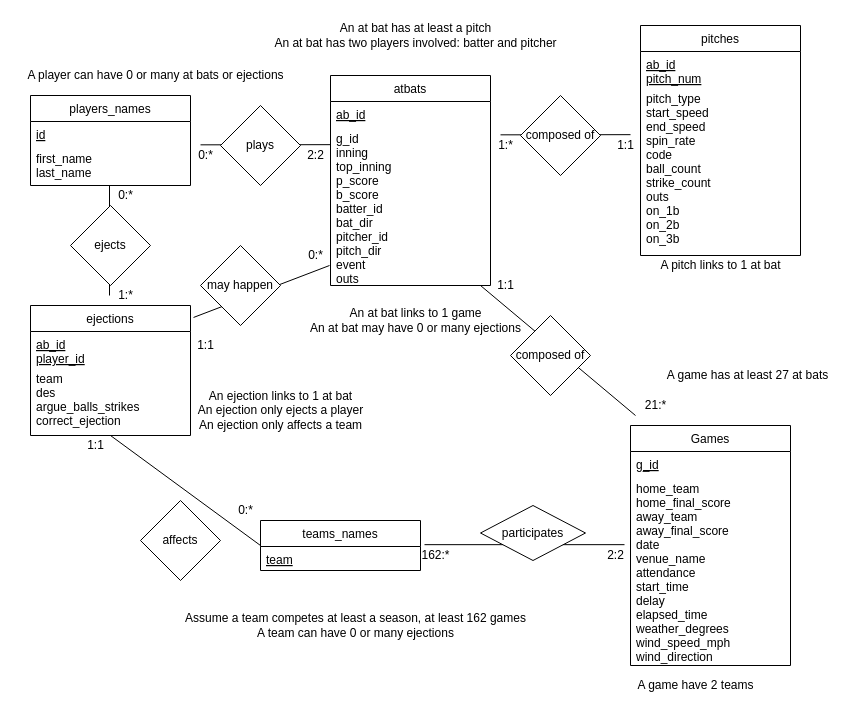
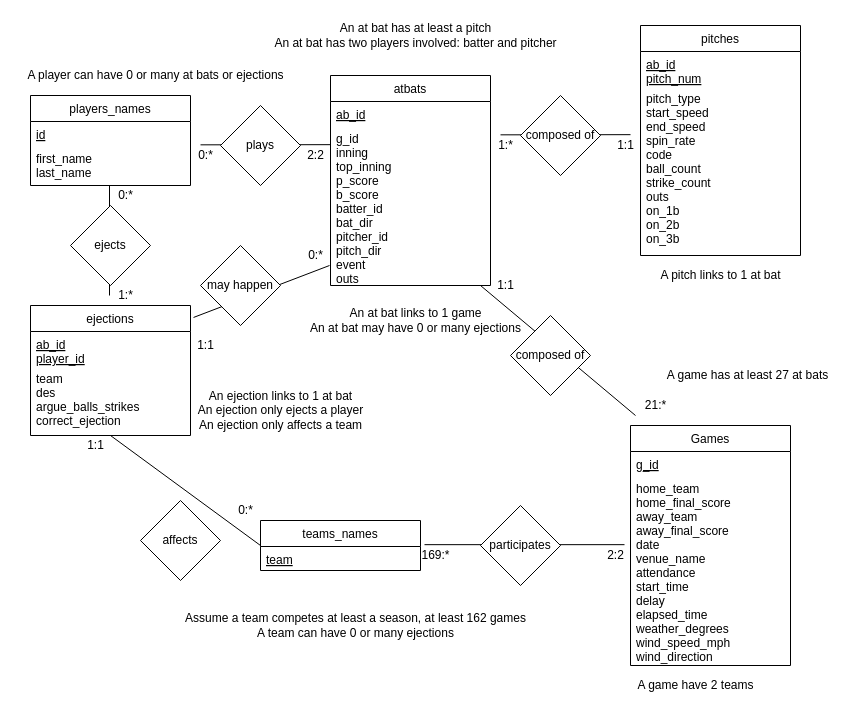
  <mxCell id="0" />
  <mxCell id="1" parent="0" />
  <mxCell id="2" value="" style="endArrow=none;html=1;" parent="1" edge="1"><mxGeometry width="50" height="50" relative="1" as="geometry"><mxPoint x="480" y="285" as="sourcePoint" /><mxPoint x="635" y="415" as="targetPoint" /></mxGeometry></mxCell>
  <mxCell id="3" value="" style="endArrow=none;html=1;" parent="1" edge="1"><mxGeometry width="50" height="50" relative="1" as="geometry"><mxPoint x="200" y="144.34" as="sourcePoint" /><mxPoint x="330" y="144.17" as="targetPoint" /></mxGeometry></mxCell>
  <mxCell id="4" value="" style="endArrow=none;html=1;" parent="1" edge="1"><mxGeometry width="50" height="50" relative="1" as="geometry"><mxPoint x="500" y="134.34" as="sourcePoint" /><mxPoint x="630" y="134.17" as="targetPoint" /></mxGeometry></mxCell>
  <mxCell id="5" value="" style="endArrow=none;html=1;" parent="1" edge="1"><mxGeometry width="50" height="50" relative="1" as="geometry"><mxPoint x="424" y="544.17" as="sourcePoint" /><mxPoint x="624" y="544.17" as="targetPoint" /></mxGeometry></mxCell>
  <mxCell id="6" value="Games" style="swimlane;fontStyle=0;align=center;verticalAlign=top;childLayout=stackLayout;horizontal=1;startSize=26;horizontalStack=0;resizeParent=1;resizeLast=0;collapsible=1;marginBottom=0;rounded=0;shadow=0;strokeWidth=1;" parent="1" vertex="1"><mxGeometry x="630" y="425" width="160" height="240" as="geometry"><mxRectangle x="340" y="380" width="170" height="26" as="alternateBounds" /></mxGeometry></mxCell>
  <mxCell id="7" value="g_id" style="text;align=left;verticalAlign=top;spacingLeft=4;spacingRight=4;overflow=hidden;rotatable=0;points=[[0,0.5],[1,0.5]];portConstraint=eastwest;fontStyle=4" parent="6" vertex="1"><mxGeometry y="26" width="160" height="24" as="geometry" /></mxCell>
  <mxCell id="8" value="home_team&#10;home_final_score&#10;away_team&#10;away_final_score&#10;date&#10;venue_name&#10;attendance&#10;start_time&#10;delay&#10;elapsed_time&#10;weather_degrees&#10;wind_speed_mph&#10;wind_direction" style="text;align=left;verticalAlign=top;spacingLeft=4;spacingRight=4;overflow=hidden;rotatable=0;points=[[0,0.5],[1,0.5]];portConstraint=eastwest;fontStyle=0" parent="6" vertex="1"><mxGeometry y="50" width="160" height="190" as="geometry" /></mxCell>
  <mxCell id="9" value="atbats" style="swimlane;fontStyle=0;align=center;verticalAlign=top;childLayout=stackLayout;horizontal=1;startSize=26;horizontalStack=0;resizeParent=1;resizeLast=0;collapsible=1;marginBottom=0;rounded=0;shadow=0;strokeWidth=1;" parent="1" vertex="1"><mxGeometry x="330" y="75" width="160" height="210" as="geometry"><mxRectangle x="340" y="380" width="170" height="26" as="alternateBounds" /></mxGeometry></mxCell>
  <mxCell id="10" value="ab_id" style="text;align=left;verticalAlign=top;spacingLeft=4;spacingRight=4;overflow=hidden;rotatable=0;points=[[0,0.5],[1,0.5]];portConstraint=eastwest;fontStyle=4" parent="9" vertex="1"><mxGeometry y="26" width="160" height="24" as="geometry" /></mxCell>
  <mxCell id="11" value="g_id&#10;inning&#10;top_inning&#10;p_score&#10;b_score&#10;batter_id&#10;bat_dir&#10;pitcher_id&#10;pitch_dir&#10;event&#10;outs" style="text;align=left;verticalAlign=top;spacingLeft=4;spacingRight=4;overflow=hidden;rotatable=0;points=[[0,0.5],[1,0.5]];portConstraint=eastwest;fontStyle=0" parent="9" vertex="1"><mxGeometry y="50" width="160" height="160" as="geometry" /></mxCell>
  <mxCell id="12" value="players_names" style="swimlane;fontStyle=0;align=center;verticalAlign=top;childLayout=stackLayout;horizontal=1;startSize=26;horizontalStack=0;resizeParent=1;resizeLast=0;collapsible=1;marginBottom=0;rounded=0;shadow=0;strokeWidth=1;" parent="1" vertex="1"><mxGeometry x="30" y="95" width="160" height="90" as="geometry"><mxRectangle x="340" y="380" width="170" height="26" as="alternateBounds" /></mxGeometry></mxCell>
  <mxCell id="13" value="id" style="text;align=left;verticalAlign=top;spacingLeft=4;spacingRight=4;overflow=hidden;rotatable=0;points=[[0,0.5],[1,0.5]];portConstraint=eastwest;fontStyle=4" parent="12" vertex="1"><mxGeometry y="26" width="160" height="24" as="geometry" /></mxCell>
  <mxCell id="14" value="first_name&#10;last_name" style="text;align=left;verticalAlign=top;spacingLeft=4;spacingRight=4;overflow=hidden;rotatable=0;points=[[0,0.5],[1,0.5]];portConstraint=eastwest;fontStyle=0" parent="12" vertex="1"><mxGeometry y="50" width="160" height="40" as="geometry" /></mxCell>
  <mxCell id="15" value="pitches" style="swimlane;fontStyle=0;align=center;verticalAlign=top;childLayout=stackLayout;horizontal=1;startSize=26;horizontalStack=0;resizeParent=1;resizeLast=0;collapsible=1;marginBottom=0;rounded=0;shadow=0;strokeWidth=1;perimeterSpacing=0;" parent="1" vertex="1"><mxGeometry x="640" y="25" width="160" height="230" as="geometry"><mxRectangle x="340" y="380" width="170" height="26" as="alternateBounds" /></mxGeometry></mxCell>
  <mxCell id="16" value="ab_id&#10;pitch_num" style="text;align=left;verticalAlign=top;spacingLeft=4;spacingRight=4;overflow=hidden;rotatable=0;points=[[0,0.5],[1,0.5]];portConstraint=eastwest;fontStyle=4" parent="15" vertex="1"><mxGeometry y="26" width="160" height="34" as="geometry" /></mxCell>
  <mxCell id="17" value="pitch_type&#10;start_speed&#10;end_speed&#10;spin_rate&#10;code&#10;ball_count&#10;strike_count&#10;outs&#10;on_1b&#10;on_2b&#10;on_3b" style="text;align=left;verticalAlign=top;spacingLeft=4;spacingRight=4;overflow=hidden;rotatable=0;points=[[0,0.5],[1,0.5]];portConstraint=eastwest;fontStyle=0" parent="15" vertex="1"><mxGeometry y="60" width="160" height="170" as="geometry" /></mxCell>
  <mxCell id="18" value="teams_names" style="swimlane;fontStyle=0;align=center;verticalAlign=top;childLayout=stackLayout;horizontal=1;startSize=26;horizontalStack=0;resizeParent=1;resizeLast=0;collapsible=1;marginBottom=0;rounded=0;shadow=0;strokeWidth=1;" parent="1" vertex="1"><mxGeometry x="260" y="520" width="160" height="50" as="geometry"><mxRectangle x="340" y="380" width="170" height="26" as="alternateBounds" /></mxGeometry></mxCell>
  <mxCell id="19" value="team" style="text;align=left;verticalAlign=top;spacingLeft=4;spacingRight=4;overflow=hidden;rotatable=0;points=[[0,0.5],[1,0.5]];portConstraint=eastwest;fontStyle=4" parent="18" vertex="1"><mxGeometry y="26" width="160" height="24" as="geometry" /></mxCell>
- <mxCell id="20" value="participates" style="rhombus;whiteSpace=wrap;html=1;" parent="1" vertex="1"><mxGeometry x="480" y="505" width="105" height="55" as="geometry" /></mxCell>
+ <mxCell id="20" value="participates" style="rhombus;whiteSpace=wrap;html=1;" parent="1" vertex="1"><mxGeometry x="480" y="505" width="80" height="80" as="geometry" /></mxCell>
  <mxCell id="21" value="composed of" style="rhombus;whiteSpace=wrap;html=1;" parent="1" vertex="1"><mxGeometry x="510" y="315" width="80" height="80" as="geometry" /></mxCell>
  <mxCell id="22" value="plays" style="rhombus;whiteSpace=wrap;html=1;" parent="1" vertex="1"><mxGeometry x="220" y="105" width="80" height="80" as="geometry" /></mxCell>
  <mxCell id="23" value="composed of" style="rhombus;whiteSpace=wrap;html=1;" parent="1" vertex="1"><mxGeometry x="520" y="95" width="80" height="80" as="geometry" /></mxCell>
  <mxCell id="24" value="" style="endArrow=none;html=1;entryX=1.019;entryY=0.092;entryDx=0;entryDy=0;entryPerimeter=0;" parent="1" edge="1" target="36"><mxGeometry width="50" height="50" relative="1" as="geometry"><mxPoint x="329" y="265" as="sourcePoint" /><mxPoint x="329" y="374.83" as="targetPoint" /></mxGeometry></mxCell>
  <mxCell id="25" value="may happen" style="rhombus;whiteSpace=wrap;html=1;" parent="1" vertex="1"><mxGeometry x="200" y="245" width="80" height="80" as="geometry" /></mxCell>
- <mxCell id="26" value="162:*" style="text;html=1;align=center;verticalAlign=middle;resizable=0;points=[];autosize=1;" parent="1" vertex="1"><mxGeometry x="415" y="545" width="40" height="20" as="geometry" /></mxCell>
+ <mxCell id="26" value="169:*" style="text;html=1;align=center;verticalAlign=middle;resizable=0;points=[];autosize=1;" parent="1" vertex="1"><mxGeometry x="415" y="545" width="40" height="20" as="geometry" /></mxCell>
  <mxCell id="27" value="2:2" style="text;html=1;align=center;verticalAlign=middle;resizable=0;points=[];autosize=1;" parent="1" vertex="1"><mxGeometry x="600" y="545" width="30" height="20" as="geometry" /></mxCell>
  <mxCell id="28" value="21:*" style="text;html=1;align=center;verticalAlign=middle;resizable=0;points=[];autosize=1;" parent="1" vertex="1"><mxGeometry x="635" y="395" width="40" height="20" as="geometry" /></mxCell>
  <mxCell id="29" value="1:1" style="text;html=1;align=center;verticalAlign=middle;resizable=0;points=[];autosize=1;" parent="1" vertex="1"><mxGeometry x="490" y="275" width="30" height="20" as="geometry" /></mxCell>
  <mxCell id="30" value="0:*" style="text;html=1;align=center;verticalAlign=middle;resizable=0;points=[];autosize=1;" parent="1" vertex="1"><mxGeometry x="190" y="145" width="30" height="20" as="geometry" /></mxCell>
  <mxCell id="31" value="2:2" style="text;html=1;align=center;verticalAlign=middle;resizable=0;points=[];autosize=1;" parent="1" vertex="1"><mxGeometry x="300" y="145" width="30" height="20" as="geometry" /></mxCell>
  <mxCell id="32" value="1:*" style="text;html=1;align=center;verticalAlign=middle;resizable=0;points=[];autosize=1;" parent="1" vertex="1"><mxGeometry x="490" y="135" width="30" height="20" as="geometry" /></mxCell>
  <mxCell id="33" value="1:1" style="text;html=1;align=center;verticalAlign=middle;resizable=0;points=[];autosize=1;" parent="1" vertex="1"><mxGeometry x="610" y="135" width="30" height="20" as="geometry" /></mxCell>
  <mxCell id="34" value="1:1" style="text;html=1;align=center;verticalAlign=middle;resizable=0;points=[];autosize=1;" parent="1" vertex="1"><mxGeometry x="190" y="335" width="30" height="20" as="geometry" /></mxCell>
  <mxCell id="35" value="0:*" style="text;html=1;align=center;verticalAlign=middle;resizable=0;points=[];autosize=1;" parent="1" vertex="1"><mxGeometry x="300" y="245" width="30" height="20" as="geometry" /></mxCell>
  <mxCell id="36" value="ejections" style="swimlane;fontStyle=0;align=center;verticalAlign=top;childLayout=stackLayout;horizontal=1;startSize=26;horizontalStack=0;resizeParent=1;resizeLast=0;collapsible=1;marginBottom=0;rounded=0;shadow=0;strokeWidth=1;" vertex="1" parent="1"><mxGeometry x="30" y="305" width="160" height="130" as="geometry"><mxRectangle x="340" y="380" width="170" height="26" as="alternateBounds" /></mxGeometry></mxCell>
  <mxCell id="37" value="ab_id&#10;player_id" style="text;align=left;verticalAlign=top;spacingLeft=4;spacingRight=4;overflow=hidden;rotatable=0;points=[[0,0.5],[1,0.5]];portConstraint=eastwest;fontStyle=4" vertex="1" parent="36"><mxGeometry y="26" width="160" height="34" as="geometry" /></mxCell>
  <mxCell id="38" value="team&#10;des&#10;argue_balls_strikes&#10;correct_ejection" style="text;align=left;verticalAlign=top;spacingLeft=4;spacingRight=4;overflow=hidden;rotatable=0;points=[[0,0.5],[1,0.5]];portConstraint=eastwest;fontStyle=0" vertex="1" parent="36"><mxGeometry y="60" width="160" height="60" as="geometry" /></mxCell>
  <mxCell id="39" value="" style="endArrow=none;html=1;entryX=0.5;entryY=1;entryDx=0;entryDy=0;" edge="1" parent="1" target="36"><mxGeometry width="50" height="50" relative="1" as="geometry"><mxPoint x="260" y="545" as="sourcePoint" /><mxPoint x="124.04" y="596.96" as="targetPoint" /></mxGeometry></mxCell>
  <mxCell id="40" value="affects" style="rhombus;whiteSpace=wrap;html=1;" vertex="1" parent="1"><mxGeometry x="140" y="500" width="80" height="80" as="geometry" /></mxCell>
  <mxCell id="41" value="1:1" style="text;html=1;align=center;verticalAlign=middle;resizable=0;points=[];autosize=1;" vertex="1" parent="1"><mxGeometry x="80" y="435" width="30" height="20" as="geometry" /></mxCell>
  <mxCell id="42" value="0:*" style="text;html=1;align=center;verticalAlign=middle;resizable=0;points=[];autosize=1;" vertex="1" parent="1"><mxGeometry x="230" y="500" width="30" height="20" as="geometry" /></mxCell>
  <mxCell id="43" value="" style="endArrow=none;html=1;entryX=0.5;entryY=1;entryDx=0;entryDy=0;" edge="1" parent="1"><mxGeometry width="50" height="50" relative="1" as="geometry"><mxPoint x="109" y="295" as="sourcePoint" /><mxPoint x="109" y="185" as="targetPoint" /></mxGeometry></mxCell>
  <mxCell id="44" value="ejects" style="rhombus;whiteSpace=wrap;html=1;" vertex="1" parent="1"><mxGeometry x="70" y="205" width="80" height="80" as="geometry" /></mxCell>
  <mxCell id="45" value="0:*" style="text;html=1;align=center;verticalAlign=middle;resizable=0;points=[];autosize=1;" vertex="1" parent="1"><mxGeometry x="110" y="185" width="30" height="20" as="geometry" /></mxCell>
  <mxCell id="46" value="1:*" style="text;html=1;align=center;verticalAlign=middle;resizable=0;points=[];autosize=1;" vertex="1" parent="1"><mxGeometry x="110" y="285" width="30" height="20" as="geometry" /></mxCell>
  <mxCell id="47" value="A game have 2 teams" style="text;html=1;align=center;verticalAlign=middle;resizable=0;points=[];autosize=1;" vertex="1" parent="1"><mxGeometry x="630" y="675" width="130" height="20" as="geometry" /></mxCell>
  <mxCell id="48" value="Assume a team competes at least a season, at least 162 games&lt;br&gt;A team can have 0 or many ejections" style="text;html=1;align=center;verticalAlign=middle;resizable=0;points=[];autosize=1;" vertex="1" parent="1"><mxGeometry x="175" y="610" width="360" height="30" as="geometry" /></mxCell>
  <mxCell id="49" value="A game has at least 27 at bats" style="text;html=1;align=center;verticalAlign=middle;resizable=0;points=[];autosize=1;" vertex="1" parent="1"><mxGeometry x="657" y="365" width="180" height="20" as="geometry" /></mxCell>
- <mxCell id="50" value="A pitch links to 1 at bat" style="text;html=1;align=center;verticalAlign=middle;resizable=0;points=[];autosize=1;" vertex="1" parent="1"><mxGeometry x="650" y="255" width="140" height="20" as="geometry" /></mxCell>
+ <mxCell id="50" value="A pitch links to 1 at bat" style="text;html=1;align=center;verticalAlign=middle;resizable=0;points=[];autosize=1;" vertex="1" parent="1"><mxGeometry x="650" y="265" width="140" height="20" as="geometry" /></mxCell>
  <mxCell id="51" value="An at bat has at least a pitch&lt;br&gt;An at bat has two players involved: batter and pitcher" style="text;html=1;align=center;verticalAlign=middle;resizable=0;points=[];autosize=1;" vertex="1" parent="1"><mxGeometry x="265" y="20" width="300" height="30" as="geometry" /></mxCell>
  <mxCell id="52" value="An at bat links to 1 game&lt;br&gt;An at bat may have 0 or many ejections" style="text;html=1;align=center;verticalAlign=middle;resizable=0;points=[];autosize=1;" vertex="1" parent="1"><mxGeometry x="300" y="305" width="230" height="30" as="geometry" /></mxCell>
  <mxCell id="53" value="A player can have 0 or many at bats or ejections" style="text;html=1;align=center;verticalAlign=middle;resizable=0;points=[];autosize=1;" vertex="1" parent="1"><mxGeometry x="20" y="65" width="270" height="20" as="geometry" /></mxCell>
  <mxCell id="54" value="An ejection links to 1 at bat&lt;br&gt;An ejection only ejects a player&lt;br&gt;An ejection only affects a team" style="text;html=1;align=center;verticalAlign=middle;resizable=0;points=[];autosize=1;" vertex="1" parent="1"><mxGeometry x="190" y="385" width="180" height="50" as="geometry" /></mxCell>
